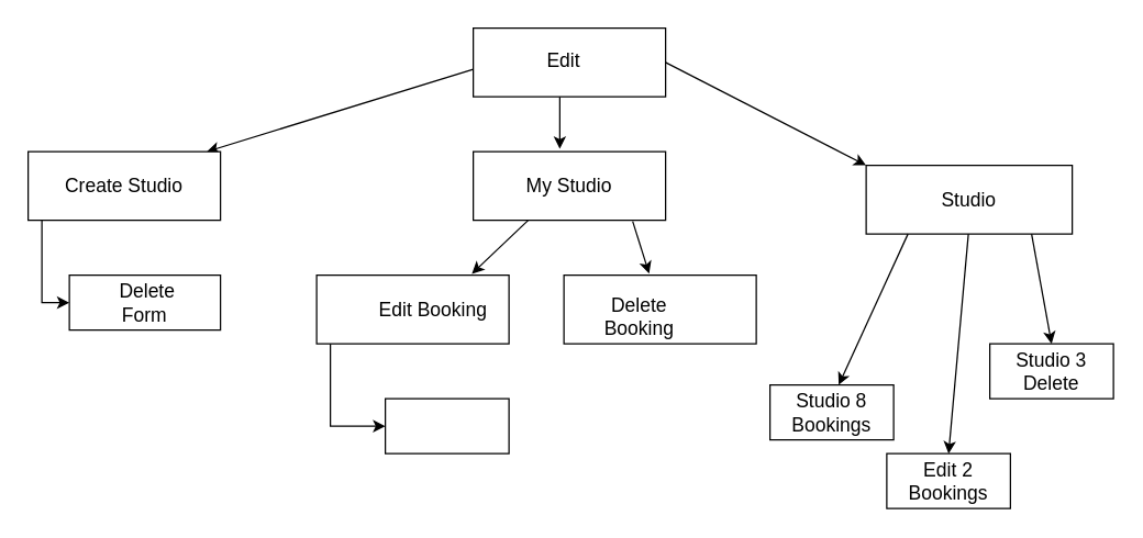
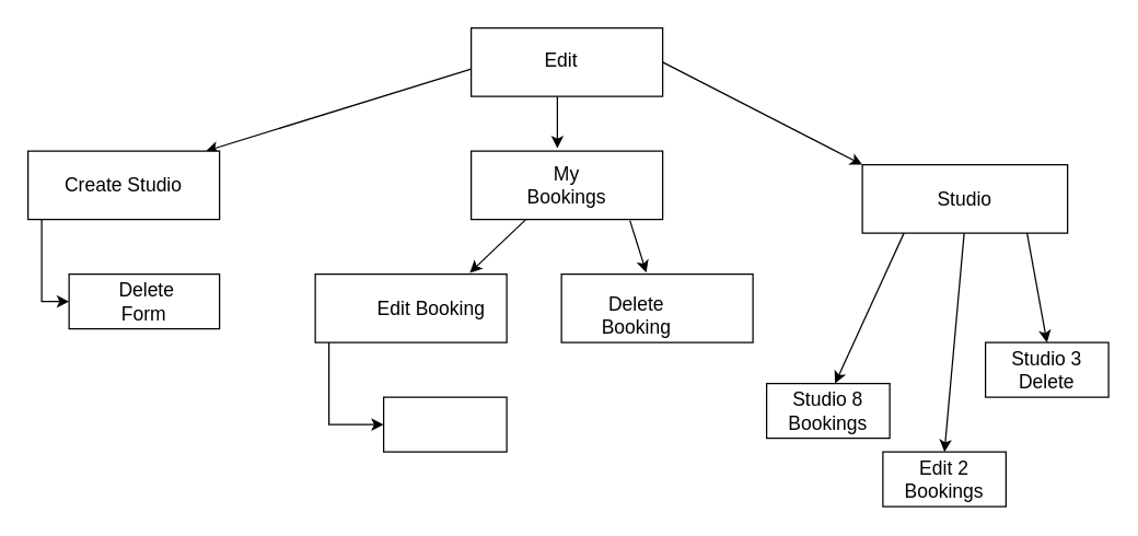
  <mxCell id="0" />
  <mxCell id="1" parent="0" />
  <mxCell id="2" value="" style="rounded=0;whiteSpace=wrap;html=1;fontSize=14;" parent="1" vertex="1"><mxGeometry x="344" y="20" width="140" height="50" as="geometry" /></mxCell>
  <mxCell id="3" value="Edit" style="text;html=1;strokeColor=none;fillColor=none;align=center;verticalAlign=middle;whiteSpace=wrap;rounded=0;fontSize=14;" parent="1" vertex="1"><mxGeometry x="384" y="28" width="52" height="32" as="geometry" /></mxCell>
  <mxCell id="4" value="" style="group;fontSize=14;" parent="1" vertex="1" connectable="0"><mxGeometry x="540" y="110" width="140" height="50" as="geometry" /></mxCell>
  <mxCell id="5" value="" style="group;fontSize=14;" parent="4" vertex="1" connectable="0"><mxGeometry x="-196" width="140" height="50" as="geometry" /></mxCell>
  <mxCell id="6" value="" style="rounded=0;whiteSpace=wrap;html=1;fontSize=14;" parent="5" vertex="1"><mxGeometry width="140" height="50" as="geometry" /></mxCell>
- <mxCell id="7" value="My Studio" style="text;html=1;strokeColor=none;fillColor=none;align=center;verticalAlign=middle;whiteSpace=wrap;rounded=0;fontSize=14;" parent="5" vertex="1"><mxGeometry x="30" y="10" width="80" height="30" as="geometry" /></mxCell>
+ <mxCell id="7" value="My Bookings" style="text;html=1;strokeColor=none;fillColor=none;align=center;verticalAlign=middle;whiteSpace=wrap;rounded=0;fontSize=14;" parent="5" vertex="1"><mxGeometry x="30" y="10" width="80" height="30" as="geometry" /></mxCell>
  <mxCell id="8" value="" style="endArrow=classic;html=1;rounded=0;entryX=0.929;entryY=0;entryDx=0;entryDy=0;entryPerimeter=0;fontSize=14;" parent="1" target="15" edge="1"><mxGeometry width="50" height="50" relative="1" as="geometry"><mxPoint x="344" y="50" as="sourcePoint" /><mxPoint x="294" y="90" as="targetPoint" /></mxGeometry></mxCell>
  <mxCell id="9" value="" style="endArrow=classic;html=1;rounded=0;exitX=1;exitY=0.5;exitDx=0;exitDy=0;fontSize=14;" parent="1" source="2" edge="1"><mxGeometry width="50" height="50" relative="1" as="geometry"><mxPoint x="490" y="40" as="sourcePoint" /><mxPoint x="630" y="120" as="targetPoint" /></mxGeometry></mxCell>
  <mxCell id="10" value="" style="endArrow=classic;html=1;rounded=0;entryX=0.807;entryY=-0.02;entryDx=0;entryDy=0;entryPerimeter=0;fontSize=14;" parent="1" target="25" edge="1"><mxGeometry width="50" height="50" relative="1" as="geometry"><mxPoint x="384" y="160" as="sourcePoint" /><mxPoint x="334" y="210" as="targetPoint" /></mxGeometry></mxCell>
  <mxCell id="11" value="" style="endArrow=classic;html=1;rounded=0;entryX=0.443;entryY=-0.022;entryDx=0;entryDy=0;entryPerimeter=0;exitX=0.829;exitY=1.017;exitDx=0;exitDy=0;exitPerimeter=0;fontSize=14;" parent="1" source="6" target="29" edge="1"><mxGeometry width="50" height="50" relative="1" as="geometry"><mxPoint x="670" y="160" as="sourcePoint" /><mxPoint x="620" y="210" as="targetPoint" /></mxGeometry></mxCell>
  <mxCell id="12" value="" style="group;fontSize=14;" parent="1" vertex="1" connectable="0"><mxGeometry x="20" y="110" width="140" height="130" as="geometry" /></mxCell>
  <mxCell id="13" value="" style="group;fontSize=14;" parent="12" vertex="1" connectable="0"><mxGeometry width="140" height="50" as="geometry" /></mxCell>
  <mxCell id="14" value="" style="group;fontSize=14;" parent="13" vertex="1" connectable="0"><mxGeometry width="140" height="50" as="geometry" /></mxCell>
  <mxCell id="15" value="" style="rounded=0;whiteSpace=wrap;html=1;fontSize=14;" parent="14" vertex="1"><mxGeometry width="140" height="50" as="geometry" /></mxCell>
  <mxCell id="16" value="Create Studio" style="text;html=1;strokeColor=none;fillColor=none;align=center;verticalAlign=middle;whiteSpace=wrap;rounded=0;fontSize=14;" parent="14" vertex="1"><mxGeometry x="25" y="10" width="90" height="30" as="geometry" /></mxCell>
  <mxCell id="17" value="" style="endArrow=classic;html=1;rounded=0;fontSize=14;" parent="12" edge="1"><mxGeometry width="50" height="50" relative="1" as="geometry"><mxPoint x="10" y="50" as="sourcePoint" /><mxPoint x="30" y="110" as="targetPoint" /><Array as="points"><mxPoint x="10" y="80" /><mxPoint x="10" y="110" /></Array></mxGeometry></mxCell>
  <mxCell id="18" value="" style="group;fontSize=14;" parent="12" vertex="1" connectable="0"><mxGeometry x="30" y="90" width="110" height="40" as="geometry" /></mxCell>
  <mxCell id="19" value="" style="rounded=0;whiteSpace=wrap;html=1;fontSize=14;" parent="18" vertex="1"><mxGeometry width="110" height="40" as="geometry" /></mxCell>
  <mxCell id="20" value="&amp;nbsp;Delete Form" style="text;html=1;strokeColor=none;fillColor=none;align=center;verticalAlign=middle;whiteSpace=wrap;rounded=0;fontSize=14;" parent="18" vertex="1"><mxGeometry x="15" y="5" width="80" height="30" as="geometry" /></mxCell>
  <mxCell id="21" value="" style="group;fontSize=14;" parent="1" vertex="1" connectable="0"><mxGeometry x="230" y="200" width="140" height="130" as="geometry" /></mxCell>
  <mxCell id="22" value="" style="group;fontSize=14;" parent="21" vertex="1" connectable="0"><mxGeometry width="140" height="130" as="geometry" /></mxCell>
  <mxCell id="23" value="" style="group;fontSize=14;" parent="22" vertex="1" connectable="0"><mxGeometry width="140" height="130" as="geometry" /></mxCell>
  <mxCell id="24" value="" style="rounded=0;whiteSpace=wrap;html=1;fillColor=none;fontSize=14;" parent="23" vertex="1"><mxGeometry x="50" y="90" width="90" height="40" as="geometry" /></mxCell>
  <mxCell id="25" value="" style="rounded=0;whiteSpace=wrap;html=1;fontSize=14;" parent="23" vertex="1"><mxGeometry width="140" height="50" as="geometry" /></mxCell>
  <mxCell id="26" value="Edit Booking" style="text;html=1;strokeColor=none;fillColor=none;align=center;verticalAlign=middle;whiteSpace=wrap;rounded=0;fontSize=14;" parent="23" vertex="1"><mxGeometry x="42" y="10" width="86" height="30" as="geometry" /></mxCell>
  <mxCell id="27" value="" style="endArrow=classic;html=1;rounded=0;fontSize=14;" parent="23" edge="1"><mxGeometry width="50" height="50" relative="1" as="geometry"><mxPoint x="10" y="50" as="sourcePoint" /><mxPoint x="50" y="110" as="targetPoint" /><Array as="points"><mxPoint x="10" y="80" /><mxPoint x="10" y="110" /></Array></mxGeometry></mxCell>
  <mxCell id="28" value="" style="group;fontSize=14;" parent="1" vertex="1" connectable="0"><mxGeometry x="410" y="200" width="140" height="50" as="geometry" /></mxCell>
  <mxCell id="29" value="" style="rounded=0;whiteSpace=wrap;html=1;fontSize=14;" parent="28" vertex="1"><mxGeometry width="140" height="50" as="geometry" /></mxCell>
  <mxCell id="30" value="Delete Booking" style="text;html=1;strokeColor=none;fillColor=none;align=center;verticalAlign=middle;whiteSpace=wrap;rounded=0;fontSize=14;" parent="28" vertex="1"><mxGeometry x="8" y="15" width="94" height="30" as="geometry" /></mxCell>
  <mxCell id="31" value="" style="rounded=0;whiteSpace=wrap;html=1;fillColor=none;fontSize=14;" parent="1" vertex="1"><mxGeometry x="630" y="120" width="150" height="50" as="geometry" /></mxCell>
  <mxCell id="32" value="Studio" style="text;html=1;strokeColor=none;fillColor=none;align=center;verticalAlign=middle;whiteSpace=wrap;rounded=0;fontSize=14;" parent="1" vertex="1"><mxGeometry x="675" y="130" width="60" height="30" as="geometry" /></mxCell>
  <mxCell id="33" value="" style="endArrow=classic;html=1;rounded=0;entryX=0.5;entryY=0;entryDx=0;entryDy=0;fontSize=14;" parent="1" target="37" edge="1"><mxGeometry width="50" height="50" relative="1" as="geometry"><mxPoint x="704.41" y="170" as="sourcePoint" /><mxPoint x="690" y="310" as="targetPoint" /></mxGeometry></mxCell>
  <mxCell id="34" value="" style="endArrow=classic;html=1;rounded=0;fontSize=14;" parent="1" edge="1"><mxGeometry width="50" height="50" relative="1" as="geometry"><mxPoint x="660.41" y="170" as="sourcePoint" /><mxPoint x="610" y="280" as="targetPoint" /></mxGeometry></mxCell>
  <mxCell id="35" value="" style="endArrow=classic;html=1;rounded=0;entryX=0.5;entryY=0;entryDx=0;entryDy=0;fontSize=14;" parent="1" target="38" edge="1"><mxGeometry width="50" height="50" relative="1" as="geometry"><mxPoint x="750.41" y="170" as="sourcePoint" /><mxPoint x="750" y="250" as="targetPoint" /></mxGeometry></mxCell>
  <mxCell id="36" value="" style="rounded=0;whiteSpace=wrap;html=1;fillColor=none;fontSize=14;" parent="1" vertex="1"><mxGeometry x="560" y="280" width="90" height="40" as="geometry" /></mxCell>
  <mxCell id="37" value="" style="rounded=0;whiteSpace=wrap;html=1;fillColor=none;fontSize=14;" parent="1" vertex="1"><mxGeometry x="645" y="330" width="90" height="40" as="geometry" /></mxCell>
  <mxCell id="38" value="" style="rounded=0;whiteSpace=wrap;html=1;fillColor=none;fontSize=14;" parent="1" vertex="1"><mxGeometry x="720" y="250" width="90" height="40" as="geometry" /></mxCell>
  <mxCell id="39" value="Studio 8 Bookings" style="text;html=1;strokeColor=none;fillColor=none;align=center;verticalAlign=middle;whiteSpace=wrap;rounded=0;fontSize=14;" parent="1" vertex="1"><mxGeometry x="570" y="280" width="70" height="40" as="geometry" /></mxCell>
  <mxCell id="40" value="Edit 2 Bookings" style="text;html=1;strokeColor=none;fillColor=none;align=center;verticalAlign=middle;whiteSpace=wrap;rounded=0;fontSize=14;" parent="1" vertex="1"><mxGeometry x="655" y="330" width="70" height="40" as="geometry" /></mxCell>
  <mxCell id="41" value="Studio 3 Delete" style="text;html=1;strokeColor=none;fillColor=none;align=center;verticalAlign=middle;whiteSpace=wrap;rounded=0;fontSize=14;" parent="1" vertex="1"><mxGeometry x="730" y="250" width="70" height="40" as="geometry" /></mxCell>
  <mxCell id="42" value="" style="endArrow=classic;html=1;rounded=0;" edge="1" parent="1"><mxGeometry width="50" height="50" relative="1" as="geometry"><mxPoint x="407" y="70" as="sourcePoint" /><mxPoint x="407" y="108" as="targetPoint" /></mxGeometry></mxCell>
